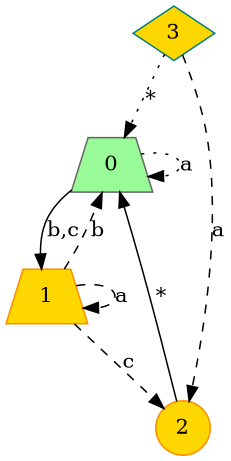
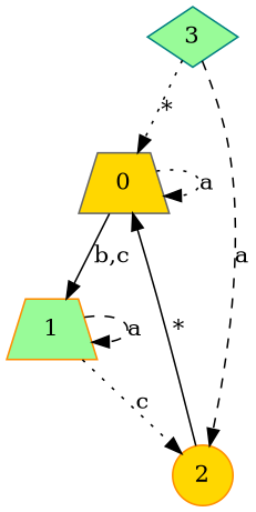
  digraph {
    node [color=darkorange fillcolor=palegreen shape=trapezium style=filled]
    edge [style=dotted]
-   n1 [color=gray40 label=0]
-   n2 [fillcolor=gold label=1]
+   n1 [color=gray40 fillcolor=gold label=0]
+   n2 [label=1]
    n3 [fillcolor=gold label=2 shape=circle]
-   n4 [color=teal fillcolor=gold label=3 shape=diamond]
+   n4 [color=teal label=3 shape=diamond]
    n1 -> n1 [label=a]
    n1 -> n2 [label="b,c" style=solid]
-   n2 -> n1 [label=b style=dashed]
    n2 -> n2 [label=a style=dashed]
-   n2 -> n3 [label=c style=dashed]
+   n2 -> n3 [label=c]
    n3 -> n1 [label="*" style=solid]
    n4 -> n1 [label="*"]
    n4 -> n3 [label=a style=dashed]
  }
